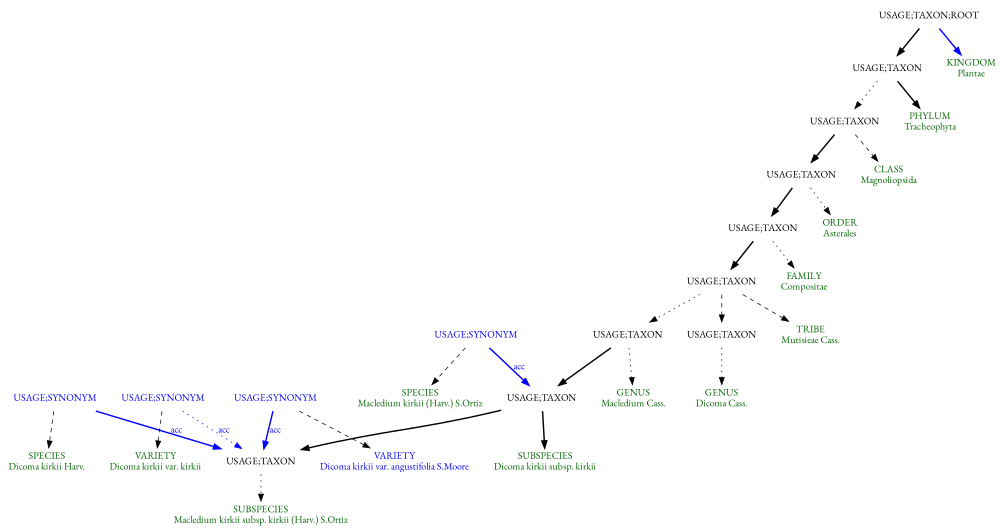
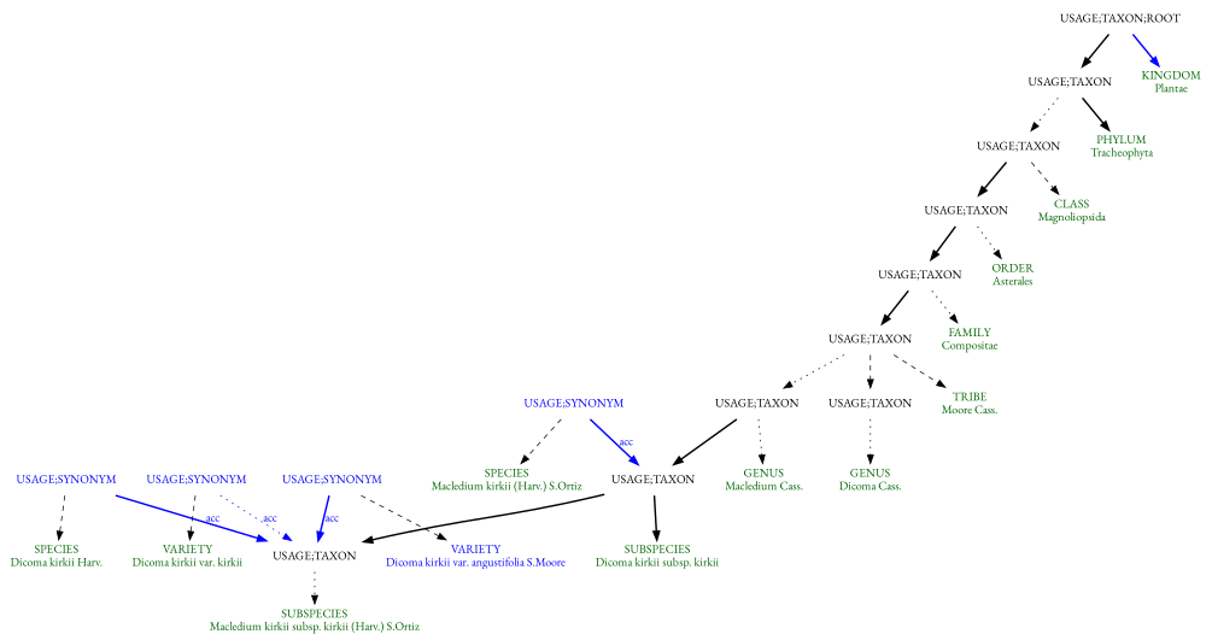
  digraph {
    fontname="EB Garamond"
    node [color=darkgreen fontcolor=darkgreen fontname="EB Garamond" shape=plaintext]
    edge [fontname="EB Garamond" style=bold]
    n1 [label="SPECIES\nDicoma kirkii Harv."]
    n2 [color=darkorange fontcolor=blue label="USAGE;SYNONYM"]
    n3 [color=darkorange label="USAGE;TAXON" fontcolor=""]
    n4 [color=darkorange label="SUBSPECIES\nMacledium kirkii subsp. kirkii (Harv.) S.Ortiz"]
    n5 [color=darkorange label="VARIETY\nDicoma kirkii var. kirkii"]
    n6 [fontcolor=blue label="USAGE;SYNONYM"]
    n7 [color=blue fontcolor=blue label="VARIETY\nDicoma kirkii var. angustifolia S.Moore"]
    n8 [color=blue fontcolor=blue label="USAGE;SYNONYM"]
    n9 [label="SPECIES\nMacledium kirkii (Harv.) S.Ortiz"]
    n10 [color=blue fontcolor=blue label="USAGE;SYNONYM"]
    n11 [color=blue label="USAGE;TAXON" fontcolor=""]
    n12 [color=darkorange label="SUBSPECIES\nDicoma kirkii subsp. kirkii"]
    n13 [label="GENUS\nDicoma Cass."]
    n14 [label="USAGE;TAXON" fontcolor=""]
    n15 [color=blue label="GENUS\nMacledium Cass."]
    n16 [label="USAGE;TAXON" fontcolor=""]
-   n17 [label="TRIBE\nMutisieae Cass."]
+   n17 [label="TRIBE\nMoore Cass."]
    n18 [color=blue label="USAGE;TAXON" fontcolor=""]
    n19 [color=blue label="FAMILY\nCompositae"]
    n20 [color=darkorange label="USAGE;TAXON" fontcolor=""]
    n21 [label="ORDER\nAsterales"]
    n22 [color=darkorange label="USAGE;TAXON" fontcolor=""]
    n23 [color=darkorange label="KINGDOM\nPlantae"]
    n24 [label="USAGE;TAXON;ROOT" fontcolor=""]
    n25 [label="USAGE;TAXON" fontcolor=""]
    n26 [color=blue label="PHYLUM\nTracheophyta"]
    n27 [color=blue label="USAGE;TAXON" fontcolor=""]
    n28 [color=blue label="CLASS\nMagnoliopsida"]
    n2 -> n1 [style=dashed]
    n2 -> n3 [color=blue fontcolor=blue label=acc]
    n3 -> n4 [style=dotted]
    n6 -> n3 [color=blue fontcolor=blue label=acc style=dotted]
    n6 -> n5 [style=dashed]
    n8 -> n3 [color=blue fontcolor=blue label=acc]
    n8 -> n7 [style=dashed]
    n10 -> n9 [style=dashed]
    n10 -> n11 [color=blue fontcolor=blue label=acc]
    n11 -> n3
    n11 -> n12
    n14 -> n13 [style=dotted]
    n16 -> n11
    n16 -> n15 [style=dotted]
    n18 -> n14 [style=dashed]
    n18 -> n16 [style=dotted]
    n18 -> n17 [style=dashed]
    n20 -> n18
    n20 -> n19 [style=dotted]
    n22 -> n20
    n22 -> n21 [style=dotted]
    n24 -> n23 [color=blue]
    n24 -> n25
    n25 -> n26
    n25 -> n27 [style=dotted]
    n27 -> n22
    n27 -> n28 [style=dashed]
  }
